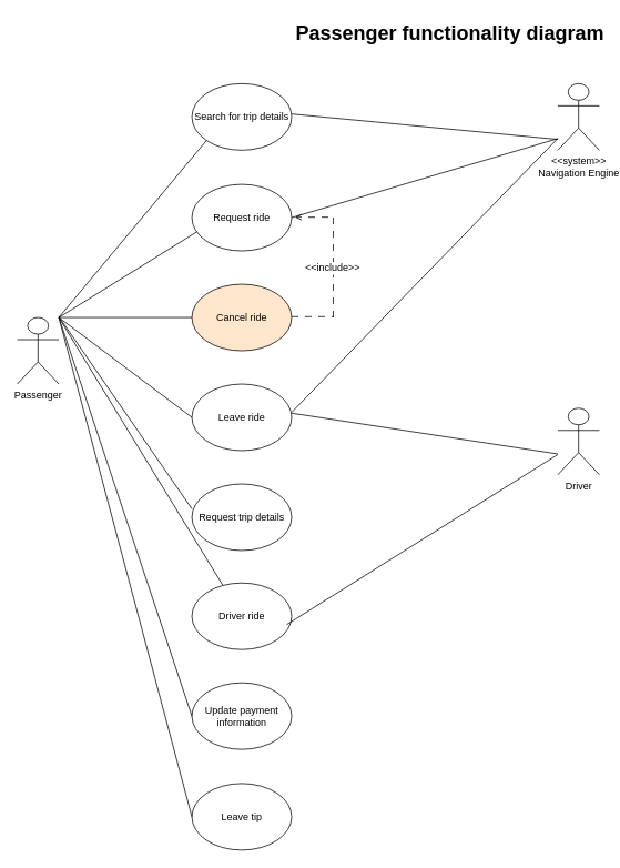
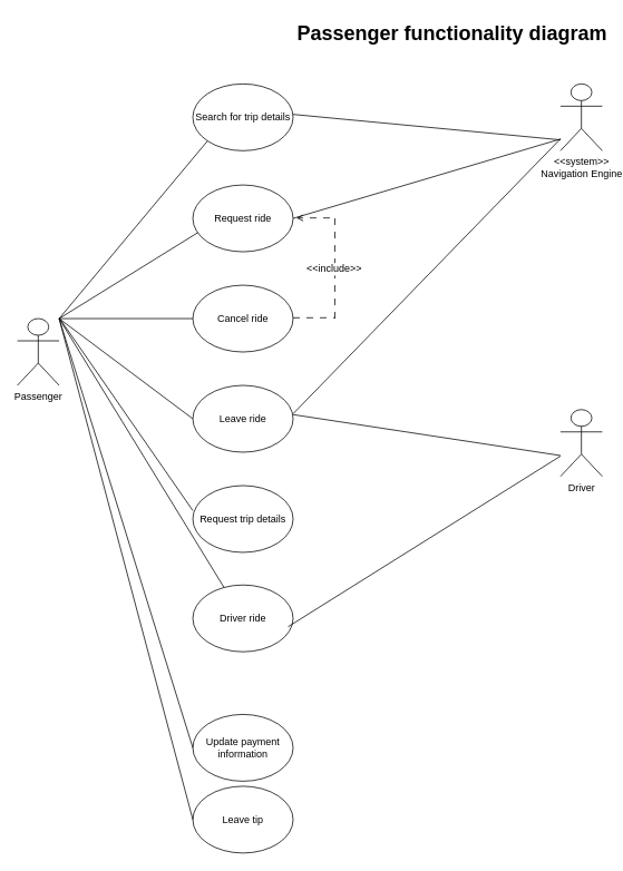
  <mxCell id="0" />
  <mxCell id="1" parent="0" />
  <mxCell id="2" value="Passenger functionality diagram" style="text;strokeColor=none;fillColor=none;html=1;fontSize=24;fontStyle=1;verticalAlign=middle;align=center;" vertex="1" parent="1"><mxGeometry x="490" y="20" width="100" height="40" as="geometry" /></mxCell>
  <mxCell id="3" value="Passenger" style="shape=umlActor;verticalLabelPosition=bottom;verticalAlign=top;html=1;outlineConnect=0;" vertex="1" parent="1"><mxGeometry x="20" y="381" width="50" height="80" as="geometry" /></mxCell>
  <mxCell id="4" value="Search for trip details" style="ellipse;whiteSpace=wrap;html=1;" vertex="1" parent="1"><mxGeometry x="230" y="100" width="120" height="80" as="geometry" /></mxCell>
  <mxCell id="5" value="Request ride" style="ellipse;whiteSpace=wrap;html=1;" vertex="1" parent="1"><mxGeometry x="230" y="221" width="120" height="80" as="geometry" /></mxCell>
- <mxCell id="6" value="Cancel ride" style="ellipse;whiteSpace=wrap;html=1;fillColor=#ffe6cc;" vertex="1" parent="1"><mxGeometry x="230" y="341" width="120" height="80" as="geometry" /></mxCell>
+ <mxCell id="6" value="Cancel ride" style="ellipse;whiteSpace=wrap;html=1;" vertex="1" parent="1"><mxGeometry x="230" y="341" width="120" height="80" as="geometry" /></mxCell>
  <mxCell id="7" value="Leave ride" style="ellipse;whiteSpace=wrap;html=1;" vertex="1" parent="1"><mxGeometry x="230" y="461" width="120" height="80" as="geometry" /></mxCell>
  <mxCell id="8" value="Request trip details" style="ellipse;whiteSpace=wrap;html=1;" vertex="1" parent="1"><mxGeometry x="230" y="581" width="120" height="80" as="geometry" /></mxCell>
  <mxCell id="9" value="Driver ride" style="ellipse;whiteSpace=wrap;html=1;" vertex="1" parent="1"><mxGeometry x="230" y="700" width="120" height="80" as="geometry" /></mxCell>
- <mxCell id="10" value="Update payment information" style="ellipse;whiteSpace=wrap;html=1;" vertex="1" parent="1"><mxGeometry x="230" y="820" width="120" height="80" as="geometry" /></mxCell>
+ <mxCell id="10" value="Update payment information" style="ellipse;whiteSpace=wrap;html=1;" vertex="1" parent="1"><mxGeometry x="230" y="855" width="120" height="80" as="geometry" /></mxCell>
  <mxCell id="11" value="Leave tip" style="ellipse;whiteSpace=wrap;html=1;" vertex="1" parent="1"><mxGeometry x="230" y="941" width="120" height="80" as="geometry" /></mxCell>
  <mxCell id="12" value="&amp;lt;&amp;lt;system&amp;gt;&amp;gt;&lt;br&gt;Navigation Engine" style="shape=umlActor;verticalLabelPosition=bottom;verticalAlign=top;html=1;outlineConnect=0;" vertex="1" parent="1"><mxGeometry x="670" y="100" width="50" height="80" as="geometry" /></mxCell>
  <mxCell id="13" value="Driver" style="shape=umlActor;verticalLabelPosition=bottom;verticalAlign=top;html=1;outlineConnect=0;" vertex="1" parent="1"><mxGeometry x="670" y="490" width="50" height="80" as="geometry" /></mxCell>
  <mxCell id="14" value="" style="endArrow=none;html=1;rounded=0;entryX=0;entryY=1;entryDx=0;entryDy=0;" edge="1" parent="1" target="4"><mxGeometry width="50" height="50" relative="1" as="geometry"><mxPoint x="70" y="381" as="sourcePoint" /><mxPoint x="250" y="160" as="targetPoint" /></mxGeometry></mxCell>
  <mxCell id="15" value="" style="endArrow=none;html=1;rounded=0;entryX=0.05;entryY=0.713;entryDx=0;entryDy=0;entryPerimeter=0;" edge="1" parent="1" target="5"><mxGeometry width="50" height="50" relative="1" as="geometry"><mxPoint x="70" y="381" as="sourcePoint" /><mxPoint x="120" y="331" as="targetPoint" /></mxGeometry></mxCell>
  <mxCell id="16" value="" style="endArrow=none;html=1;rounded=0;entryX=0;entryY=0.5;entryDx=0;entryDy=0;" edge="1" parent="1" target="6"><mxGeometry width="50" height="50" relative="1" as="geometry"><mxPoint x="70" y="381" as="sourcePoint" /><mxPoint x="120" y="331" as="targetPoint" /></mxGeometry></mxCell>
  <mxCell id="17" value="" style="endArrow=none;html=1;rounded=0;entryX=0;entryY=0.5;entryDx=0;entryDy=0;" edge="1" parent="1" target="7"><mxGeometry width="50" height="50" relative="1" as="geometry"><mxPoint x="70" y="381" as="sourcePoint" /><mxPoint x="227" y="488" as="targetPoint" /></mxGeometry></mxCell>
  <mxCell id="18" value="" style="endArrow=none;html=1;rounded=0;entryX=0;entryY=0.375;entryDx=0;entryDy=0;entryPerimeter=0;" edge="1" parent="1" target="8"><mxGeometry width="50" height="50" relative="1" as="geometry"><mxPoint x="70" y="380" as="sourcePoint" /><mxPoint x="237" y="498" as="targetPoint" /></mxGeometry></mxCell>
  <mxCell id="19" value="" style="endArrow=none;html=1;rounded=0;" edge="1" parent="1" target="9"><mxGeometry width="50" height="50" relative="1" as="geometry"><mxPoint x="70" y="381" as="sourcePoint" /><mxPoint x="150" y="451" as="targetPoint" /></mxGeometry></mxCell>
  <mxCell id="20" value="" style="endArrow=none;html=1;rounded=0;entryX=0;entryY=0.5;entryDx=0;entryDy=0;" edge="1" parent="1" target="10"><mxGeometry width="50" height="50" relative="1" as="geometry"><mxPoint x="70" y="381" as="sourcePoint" /><mxPoint x="228" y="848" as="targetPoint" /></mxGeometry></mxCell>
  <mxCell id="21" value="" style="endArrow=none;html=1;rounded=0;entryX=0;entryY=0.5;entryDx=0;entryDy=0;" edge="1" parent="1" target="11"><mxGeometry width="50" height="50" relative="1" as="geometry"><mxPoint x="70" y="381" as="sourcePoint" /><mxPoint x="130" y="461" as="targetPoint" /></mxGeometry></mxCell>
  <mxCell id="22" value="" style="endArrow=none;html=1;rounded=0;" edge="1" parent="1" target="13"><mxGeometry width="50" height="50" relative="1" as="geometry"><mxPoint x="344" y="750" as="sourcePoint" /><mxPoint x="630" y="540" as="targetPoint" /></mxGeometry></mxCell>
  <mxCell id="23" value="" style="endArrow=none;html=1;rounded=0;exitX=1;exitY=0.5;exitDx=0;exitDy=0;" edge="1" parent="1"><mxGeometry width="50" height="50" relative="1" as="geometry"><mxPoint x="350" y="496" as="sourcePoint" /><mxPoint x="670" y="545" as="targetPoint" /></mxGeometry></mxCell>
  <mxCell id="24" value="" style="endArrow=none;html=1;rounded=0;" edge="1" parent="1" target="12"><mxGeometry width="50" height="50" relative="1" as="geometry"><mxPoint x="350" y="495" as="sourcePoint" /><mxPoint x="400" y="445" as="targetPoint" /></mxGeometry></mxCell>
  <mxCell id="25" value="" style="endArrow=none;html=1;rounded=0;exitX=1;exitY=0.5;exitDx=0;exitDy=0;" edge="1" parent="1" source="5"><mxGeometry width="50" height="50" relative="1" as="geometry"><mxPoint x="580" y="206" as="sourcePoint" /><mxPoint x="670" y="166" as="targetPoint" /></mxGeometry></mxCell>
  <mxCell id="26" value="" style="endArrow=none;html=1;rounded=0;" edge="1" parent="1"><mxGeometry width="50" height="50" relative="1" as="geometry"><mxPoint x="350" y="136.5" as="sourcePoint" /><mxPoint x="670" y="167" as="targetPoint" /></mxGeometry></mxCell>
  <mxCell id="27" value="" style="endArrow=none;html=1;rounded=0;exitX=1;exitY=0.738;exitDx=0;exitDy=0;exitPerimeter=0;dashed=1;dashPattern=8 8;" edge="1" parent="1"><mxGeometry width="50" height="50" relative="1" as="geometry"><mxPoint x="350" y="380.04" as="sourcePoint" /><mxPoint x="400" y="380" as="targetPoint" /></mxGeometry></mxCell>
  <mxCell id="28" value="" style="endArrow=none;html=1;rounded=0;dashed=1;dashPattern=8 8;" edge="1" parent="1"><mxGeometry width="50" height="50" relative="1" as="geometry"><mxPoint x="400" y="381" as="sourcePoint" /><mxPoint x="400" y="260" as="targetPoint" /></mxGeometry></mxCell>
  <mxCell id="29" value="&lt;font style=&quot;font-size: 12px;&quot;&gt;&amp;lt;&amp;lt;include&amp;gt;&amp;gt;&lt;/font&gt;" style="edgeLabel;html=1;align=center;verticalAlign=middle;resizable=0;points=[];" vertex="1" connectable="0" parent="28"><mxGeometry x="-0.008" y="2" relative="1" as="geometry"><mxPoint as="offset" /></mxGeometry></mxCell>
  <mxCell id="30" value="" style="endArrow=open;html=1;rounded=0;dashed=1;dashPattern=8 8;endFill=0;" edge="1" parent="1"><mxGeometry width="50" height="50" relative="1" as="geometry"><mxPoint x="394" y="260.5" as="sourcePoint" /><mxPoint x="354" y="260.5" as="targetPoint" /></mxGeometry></mxCell>
